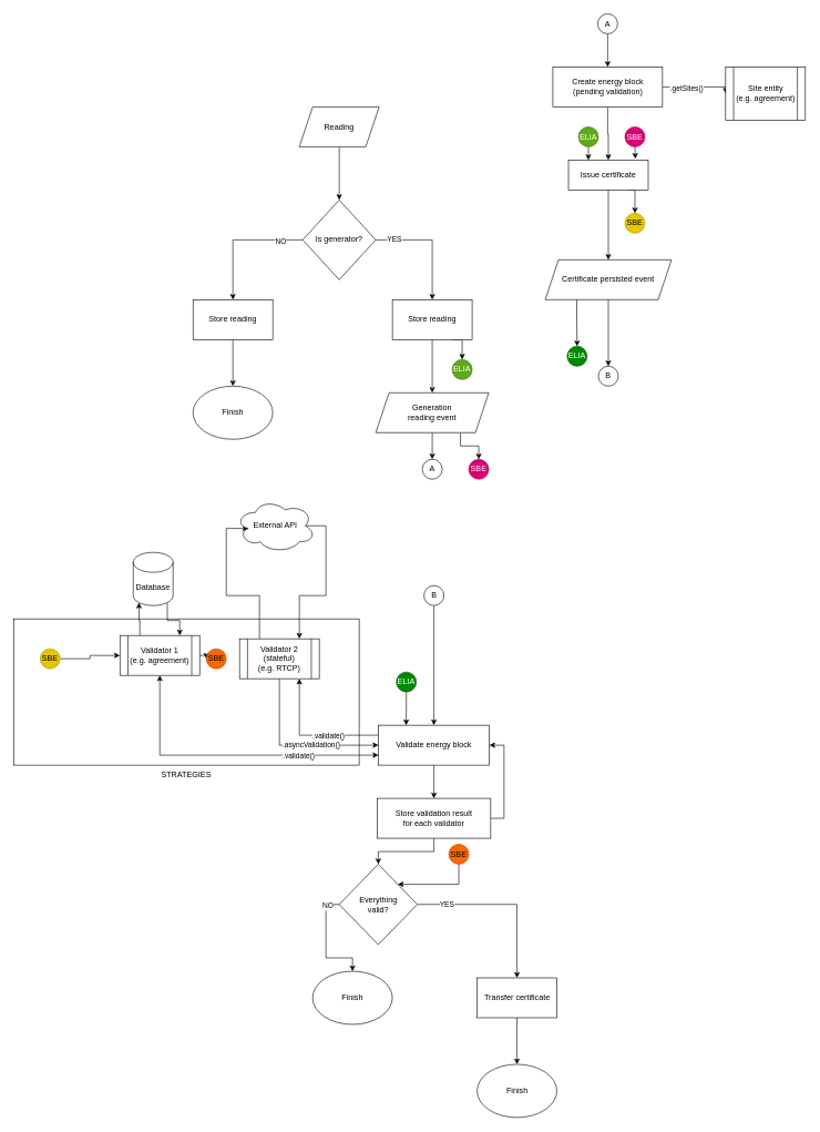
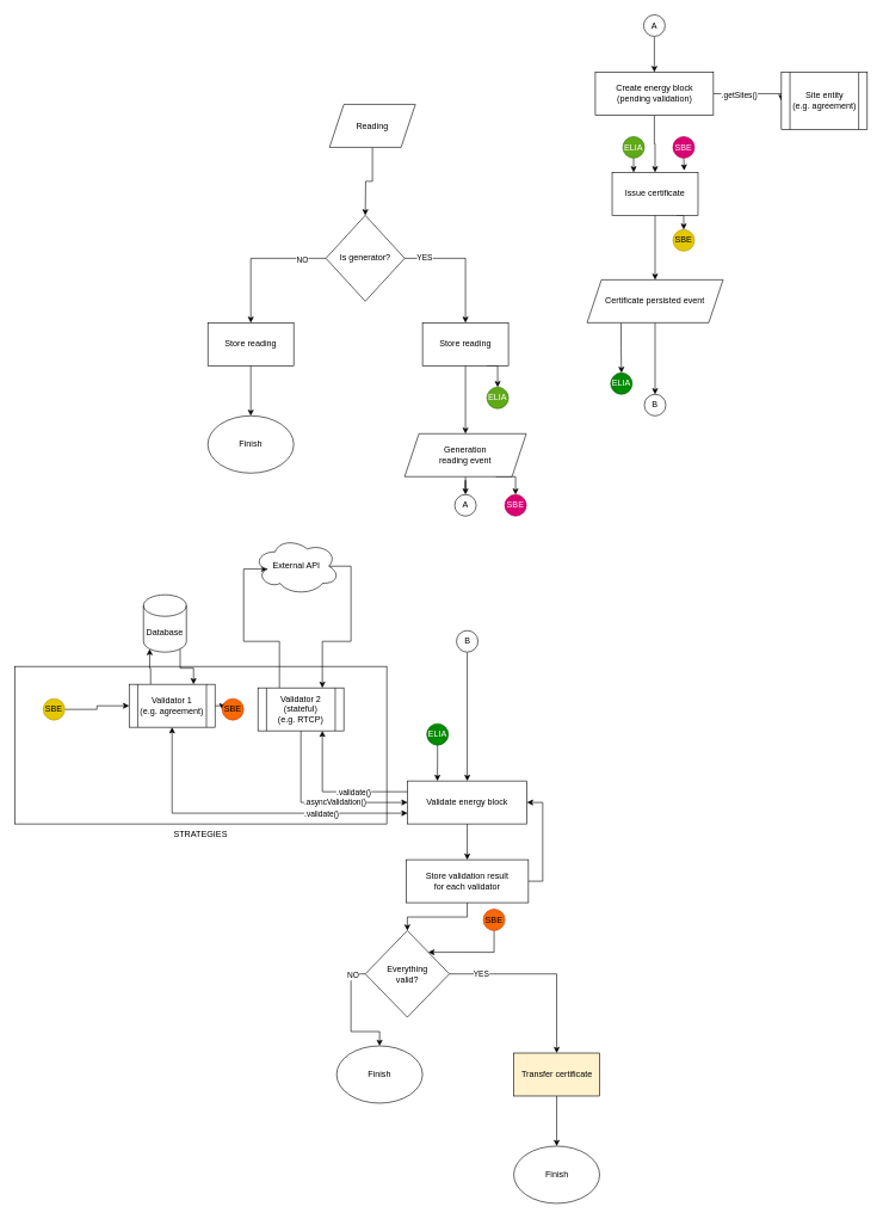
  <mxCell id="0" />
  <mxCell id="1" parent="0" />
  <mxCell id="2" value="STRATEGIES" style="rounded=0;whiteSpace=wrap;html=1;verticalAlign=top;align=center;labelPosition=center;verticalLabelPosition=bottom;" parent="1" vertex="1"><mxGeometry x="20" y="930" width="520" height="220" as="geometry" /></mxCell>
  <mxCell id="3" value="" style="edgeStyle=orthogonalEdgeStyle;rounded=0;orthogonalLoop=1;jettySize=auto;html=1;" parent="1" source="4" edge="1"><mxGeometry relative="1" as="geometry"><mxPoint x="510" y="300" as="targetPoint" /></mxGeometry></mxCell>
- <mxCell id="4" value="Reading" style="shape=parallelogram;perimeter=parallelogramPerimeter;whiteSpace=wrap;html=1;fixedSize=1;" parent="1" vertex="1"><mxGeometry x="450" y="160" width="120" height="60" as="geometry" /></mxCell>
+ <mxCell id="4" value="Reading" style="shape=parallelogram;perimeter=parallelogramPerimeter;whiteSpace=wrap;html=1;fixedSize=1;" parent="1" vertex="1"><mxGeometry x="460" y="145" width="120" height="60" as="geometry" /></mxCell>
  <mxCell id="5" style="edgeStyle=orthogonalEdgeStyle;rounded=0;orthogonalLoop=1;jettySize=auto;html=1;exitX=0;exitY=0.5;exitDx=0;exitDy=0;entryX=0.5;entryY=0;entryDx=0;entryDy=0;" parent="1" source="9" target="11" edge="1"><mxGeometry relative="1" as="geometry" /></mxCell>
  <mxCell id="6" value="NO" style="edgeLabel;html=1;align=center;verticalAlign=middle;resizable=0;points=[];" parent="5" vertex="1" connectable="0"><mxGeometry x="-0.648" y="2" relative="1" as="geometry"><mxPoint as="offset" /></mxGeometry></mxCell>
  <mxCell id="7" style="edgeStyle=orthogonalEdgeStyle;rounded=0;orthogonalLoop=1;jettySize=auto;html=1;exitX=1;exitY=0.5;exitDx=0;exitDy=0;entryX=0.5;entryY=0;entryDx=0;entryDy=0;" parent="1" source="9" target="15" edge="1"><mxGeometry relative="1" as="geometry" /></mxCell>
  <mxCell id="8" value="YES" style="edgeLabel;html=1;align=center;verticalAlign=middle;resizable=0;points=[];" parent="7" vertex="1" connectable="0"><mxGeometry x="-0.695" y="1" relative="1" as="geometry"><mxPoint as="offset" /></mxGeometry></mxCell>
  <mxCell id="9" value="Is generator?" style="rhombus;whiteSpace=wrap;html=1;" parent="1" vertex="1"><mxGeometry x="455" y="300" width="110" height="120" as="geometry" /></mxCell>
  <mxCell id="10" value="" style="edgeStyle=orthogonalEdgeStyle;rounded=0;orthogonalLoop=1;jettySize=auto;html=1;" parent="1" source="11" target="12" edge="1"><mxGeometry relative="1" as="geometry" /></mxCell>
  <mxCell id="11" value="Store reading" style="rounded=0;whiteSpace=wrap;html=1;" parent="1" vertex="1"><mxGeometry x="290" y="450" width="120" height="60" as="geometry" /></mxCell>
  <mxCell id="12" value="Finish" style="ellipse;whiteSpace=wrap;html=1;" parent="1" vertex="1"><mxGeometry x="290" y="580" width="120" height="80" as="geometry" /></mxCell>
  <mxCell id="13" style="edgeStyle=orthogonalEdgeStyle;rounded=0;orthogonalLoop=1;jettySize=auto;html=1;exitX=0.5;exitY=1;exitDx=0;exitDy=0;entryX=0.5;entryY=0;entryDx=0;entryDy=0;" parent="1" source="15" target="18" edge="1"><mxGeometry relative="1" as="geometry"><mxPoint x="650" y="585" as="targetPoint" /></mxGeometry></mxCell>
  <mxCell id="14" style="edgeStyle=orthogonalEdgeStyle;rounded=0;orthogonalLoop=1;jettySize=auto;html=1;exitX=0.75;exitY=1;exitDx=0;exitDy=0;entryX=0.5;entryY=0;entryDx=0;entryDy=0;endArrow=classic;endFill=1;" parent="1" source="15" target="61" edge="1"><mxGeometry relative="1" as="geometry" /></mxCell>
  <mxCell id="15" value="Store reading" style="rounded=0;whiteSpace=wrap;html=1;" parent="1" vertex="1"><mxGeometry x="590" y="450" width="120" height="60" as="geometry" /></mxCell>
  <mxCell id="16" value="" style="edgeStyle=orthogonalEdgeStyle;rounded=0;orthogonalLoop=1;jettySize=auto;html=1;endArrow=classic;endFill=1;" parent="1" source="18" target="19" edge="1"><mxGeometry relative="1" as="geometry" /></mxCell>
  <mxCell id="17" style="edgeStyle=orthogonalEdgeStyle;rounded=0;orthogonalLoop=1;jettySize=auto;html=1;exitX=0.75;exitY=1;exitDx=0;exitDy=0;entryX=0.5;entryY=0;entryDx=0;entryDy=0;endArrow=classic;endFill=1;" parent="1" source="18" target="66" edge="1"><mxGeometry relative="1" as="geometry" /></mxCell>
- <mxCell id="18" value="&lt;span&gt;Generation&lt;/span&gt;&lt;br&gt;&lt;span&gt;reading event&lt;/span&gt;" style="shape=parallelogram;perimeter=parallelogramPerimeter;whiteSpace=wrap;html=1;fixedSize=1;" parent="1" vertex="1"><mxGeometry x="565" y="590" width="170" height="60" as="geometry" /></mxCell>
+ <mxCell id="18" value="&lt;span&gt;Generation&lt;/span&gt;&lt;br&gt;&lt;span&gt;reading event&lt;/span&gt;" style="shape=parallelogram;perimeter=parallelogramPerimeter;whiteSpace=wrap;html=1;fixedSize=1;" parent="1" vertex="1"><mxGeometry x="565" y="605" width="170" height="60" as="geometry" /></mxCell>
  <mxCell id="19" value="A" style="ellipse;whiteSpace=wrap;html=1;" parent="1" vertex="1"><mxGeometry x="635" y="690" width="30" height="30" as="geometry" /></mxCell>
  <mxCell id="20" style="edgeStyle=orthogonalEdgeStyle;rounded=0;orthogonalLoop=1;jettySize=auto;html=1;exitX=0.5;exitY=1;exitDx=0;exitDy=0;entryX=0.5;entryY=0;entryDx=0;entryDy=0;" parent="1" source="21" target="79" edge="1"><mxGeometry relative="1" as="geometry" /></mxCell>
  <mxCell id="21" value="A" style="ellipse;whiteSpace=wrap;html=1;aspect=fixed;" parent="1" vertex="1"><mxGeometry x="899" y="20" width="30" height="30" as="geometry" /></mxCell>
  <mxCell id="22" value="" style="edgeStyle=orthogonalEdgeStyle;rounded=0;orthogonalLoop=1;jettySize=auto;html=1;endArrow=classic;endFill=1;entryX=0.5;entryY=0;entryDx=0;entryDy=0;" parent="1" source="24" target="27" edge="1"><mxGeometry relative="1" as="geometry"><mxPoint x="915" y="360" as="targetPoint" /></mxGeometry></mxCell>
  <mxCell id="23" style="edgeStyle=orthogonalEdgeStyle;rounded=0;orthogonalLoop=1;jettySize=auto;html=1;exitX=0.75;exitY=1;exitDx=0;exitDy=0;entryX=0.5;entryY=0;entryDx=0;entryDy=0;endArrow=classic;endFill=1;" parent="1" source="24" target="69" edge="1"><mxGeometry relative="1" as="geometry" /></mxCell>
- <mxCell id="24" value="Issue certificate" style="rounded=0;whiteSpace=wrap;html=1;" parent="1" vertex="1"><mxGeometry x="855" y="240" width="120" height="45" as="geometry" /></mxCell>
+ <mxCell id="24" value="Issue certificate" style="rounded=0;whiteSpace=wrap;html=1;" parent="1" vertex="1"><mxGeometry x="855" y="240" width="120" height="60" as="geometry" /></mxCell>
  <mxCell id="25" value="" style="edgeStyle=orthogonalEdgeStyle;rounded=0;orthogonalLoop=1;jettySize=auto;html=1;endArrow=classic;endFill=1;" parent="1" source="27" target="28" edge="1"><mxGeometry relative="1" as="geometry" /></mxCell>
  <mxCell id="26" style="edgeStyle=orthogonalEdgeStyle;rounded=0;orthogonalLoop=1;jettySize=auto;html=1;exitX=0.25;exitY=1;exitDx=0;exitDy=0;entryX=0.5;entryY=0;entryDx=0;entryDy=0;endArrow=classic;endFill=1;" parent="1" source="27" target="75" edge="1"><mxGeometry relative="1" as="geometry" /></mxCell>
  <mxCell id="27" value="Certificate persisted event" style="shape=parallelogram;perimeter=parallelogramPerimeter;whiteSpace=wrap;html=1;fixedSize=1;" parent="1" vertex="1"><mxGeometry x="820" y="390" width="190" height="60" as="geometry" /></mxCell>
  <mxCell id="28" value="B" style="ellipse;whiteSpace=wrap;html=1;aspect=fixed;" parent="1" vertex="1"><mxGeometry x="900" y="550" width="30" height="30" as="geometry" /></mxCell>
  <mxCell id="29" style="edgeStyle=orthogonalEdgeStyle;rounded=0;orthogonalLoop=1;jettySize=auto;html=1;exitX=0.5;exitY=1;exitDx=0;exitDy=0;entryX=0.5;entryY=0;entryDx=0;entryDy=0;" parent="1" source="30" target="34" edge="1"><mxGeometry relative="1" as="geometry" /></mxCell>
  <mxCell id="30" value="B" style="ellipse;whiteSpace=wrap;html=1;aspect=fixed;" parent="1" vertex="1"><mxGeometry x="637.5" y="880" width="30" height="30" as="geometry" /></mxCell>
  <mxCell id="31" value="" style="edgeStyle=orthogonalEdgeStyle;rounded=0;orthogonalLoop=1;jettySize=auto;html=1;endArrow=classic;endFill=1;" parent="1" source="34" target="50" edge="1"><mxGeometry relative="1" as="geometry" /></mxCell>
  <mxCell id="32" style="edgeStyle=orthogonalEdgeStyle;rounded=0;orthogonalLoop=1;jettySize=auto;html=1;exitX=0;exitY=0.25;exitDx=0;exitDy=0;entryX=0.75;entryY=1;entryDx=0;entryDy=0;startArrow=none;startFill=0;" parent="1" source="34" target="38" edge="1"><mxGeometry relative="1" as="geometry" /></mxCell>
  <mxCell id="33" value=".validate()" style="edgeLabel;html=1;align=center;verticalAlign=middle;resizable=0;points=[];" parent="32" vertex="1" connectable="0"><mxGeometry x="-0.249" relative="1" as="geometry"><mxPoint x="1" as="offset" /></mxGeometry></mxCell>
  <mxCell id="34" value="Validate energy block" style="rounded=0;whiteSpace=wrap;html=1;" parent="1" vertex="1"><mxGeometry x="569" y="1090" width="167" height="60" as="geometry" /></mxCell>
  <mxCell id="35" style="edgeStyle=orthogonalEdgeStyle;rounded=0;orthogonalLoop=1;jettySize=auto;html=1;exitX=0.5;exitY=1;exitDx=0;exitDy=0;entryX=0;entryY=0.5;entryDx=0;entryDy=0;endArrow=classic;endFill=1;startArrow=none;startFill=0;" parent="1" source="38" target="34" edge="1"><mxGeometry relative="1" as="geometry" /></mxCell>
  <mxCell id="36" value=".asyncValidation()" style="edgeLabel;html=1;align=center;verticalAlign=middle;resizable=0;points=[];" parent="35" vertex="1" connectable="0"><mxGeometry x="0.178" y="2" relative="1" as="geometry"><mxPoint as="offset" /></mxGeometry></mxCell>
  <mxCell id="37" style="edgeStyle=orthogonalEdgeStyle;rounded=0;orthogonalLoop=1;jettySize=auto;html=1;exitX=0.25;exitY=0;exitDx=0;exitDy=0;entryX=0.16;entryY=0.55;entryDx=0;entryDy=0;entryPerimeter=0;endArrow=classic;endFill=1;" parent="1" source="38" target="45" edge="1"><mxGeometry relative="1" as="geometry"><Array as="points"><mxPoint x="390" y="895" /><mxPoint x="340" y="895" /><mxPoint x="340" y="794" /></Array></mxGeometry></mxCell>
  <mxCell id="38" value="Validator 2&lt;br&gt;(stateful)&lt;br&gt;(e.g. RTCP)" style="shape=process;whiteSpace=wrap;html=1;backgroundOutline=1;" parent="1" vertex="1"><mxGeometry x="360" y="960" width="120" height="60" as="geometry" /></mxCell>
  <mxCell id="39" style="edgeStyle=orthogonalEdgeStyle;rounded=0;orthogonalLoop=1;jettySize=auto;html=1;exitX=0.25;exitY=0;exitDx=0;exitDy=0;entryX=0.145;entryY=1;entryDx=0;entryDy=-4.35;entryPerimeter=0;endArrow=classic;endFill=1;" parent="1" source="43" target="47" edge="1"><mxGeometry relative="1" as="geometry" /></mxCell>
  <mxCell id="40" style="edgeStyle=orthogonalEdgeStyle;rounded=0;orthogonalLoop=1;jettySize=auto;html=1;exitX=0.5;exitY=1;exitDx=0;exitDy=0;entryX=0;entryY=0.75;entryDx=0;entryDy=0;endArrow=classic;endFill=1;startArrow=classic;startFill=1;" parent="1" source="43" target="34" edge="1"><mxGeometry relative="1" as="geometry" /></mxCell>
  <mxCell id="41" value=".validate()" style="edgeLabel;html=1;align=center;verticalAlign=middle;resizable=0;points=[];" parent="40" vertex="1" connectable="0"><mxGeometry x="0.459" relative="1" as="geometry"><mxPoint as="offset" /></mxGeometry></mxCell>
  <mxCell id="42" style="edgeStyle=orthogonalEdgeStyle;rounded=0;orthogonalLoop=1;jettySize=auto;html=1;exitX=1;exitY=0.5;exitDx=0;exitDy=0;entryX=0;entryY=0.5;entryDx=0;entryDy=0;endArrow=classic;endFill=1;" parent="1" source="43" target="72" edge="1"><mxGeometry relative="1" as="geometry" /></mxCell>
  <mxCell id="43" value="Validator 1&lt;br&gt;(e.g. agreement)" style="shape=process;whiteSpace=wrap;html=1;backgroundOutline=1;" parent="1" vertex="1"><mxGeometry x="180" y="955" width="120" height="60" as="geometry" /></mxCell>
  <mxCell id="44" style="edgeStyle=orthogonalEdgeStyle;rounded=0;orthogonalLoop=1;jettySize=auto;html=1;exitX=0.875;exitY=0.5;exitDx=0;exitDy=0;exitPerimeter=0;entryX=0.75;entryY=0;entryDx=0;entryDy=0;endArrow=classic;endFill=1;" parent="1" source="45" target="38" edge="1"><mxGeometry relative="1" as="geometry"><Array as="points"><mxPoint x="490" y="790" /><mxPoint x="490" y="895" /><mxPoint x="450" y="895" /></Array></mxGeometry></mxCell>
  <mxCell id="45" value="External API" style="ellipse;shape=cloud;whiteSpace=wrap;html=1;" parent="1" vertex="1"><mxGeometry x="354" y="750" width="120" height="80" as="geometry" /></mxCell>
  <mxCell id="46" style="edgeStyle=orthogonalEdgeStyle;rounded=0;orthogonalLoop=1;jettySize=auto;html=1;exitX=0.855;exitY=1;exitDx=0;exitDy=-4.35;exitPerimeter=0;entryX=0.75;entryY=0;entryDx=0;entryDy=0;endArrow=classic;endFill=1;" parent="1" source="47" target="43" edge="1"><mxGeometry relative="1" as="geometry" /></mxCell>
  <mxCell id="47" value="Database" style="shape=cylinder3;whiteSpace=wrap;html=1;boundedLbl=1;backgroundOutline=1;size=15;" parent="1" vertex="1"><mxGeometry x="200" y="830" width="60" height="80" as="geometry" /></mxCell>
  <mxCell id="48" style="edgeStyle=orthogonalEdgeStyle;rounded=0;orthogonalLoop=1;jettySize=auto;html=1;exitX=0.5;exitY=1;exitDx=0;exitDy=0;entryX=0.5;entryY=0;entryDx=0;entryDy=0;endArrow=classic;endFill=1;" parent="1" source="50" target="56" edge="1"><mxGeometry relative="1" as="geometry" /></mxCell>
  <mxCell id="49" style="edgeStyle=orthogonalEdgeStyle;rounded=0;orthogonalLoop=1;jettySize=auto;html=1;exitX=1;exitY=0.5;exitDx=0;exitDy=0;entryX=1;entryY=0.5;entryDx=0;entryDy=0;" parent="1" source="50" target="34" edge="1"><mxGeometry relative="1" as="geometry" /></mxCell>
  <mxCell id="50" value="Store validation result&lt;br&gt;for each validator" style="rounded=0;whiteSpace=wrap;html=1;" parent="1" vertex="1"><mxGeometry x="567" y="1200" width="171" height="60" as="geometry" /></mxCell>
  <mxCell id="51" style="edgeStyle=orthogonalEdgeStyle;rounded=0;orthogonalLoop=1;jettySize=auto;html=1;exitX=0;exitY=0.5;exitDx=0;exitDy=0;entryX=0.5;entryY=0;entryDx=0;entryDy=0;endArrow=classic;endFill=1;" parent="1" source="56" target="57" edge="1"><mxGeometry relative="1" as="geometry" /></mxCell>
  <mxCell id="52" value="BO" style="edgeLabel;html=1;align=center;verticalAlign=middle;resizable=0;points=[];" parent="51" vertex="1" connectable="0"><mxGeometry x="-0.724" y="2" relative="1" as="geometry"><mxPoint as="offset" /></mxGeometry></mxCell>
  <mxCell id="53" value="NO" style="edgeLabel;html=1;align=center;verticalAlign=middle;resizable=0;points=[];" parent="51" vertex="1" connectable="0"><mxGeometry x="-0.724" y="2" relative="1" as="geometry"><mxPoint as="offset" /></mxGeometry></mxCell>
  <mxCell id="54" style="edgeStyle=orthogonalEdgeStyle;rounded=0;orthogonalLoop=1;jettySize=auto;html=1;exitX=1;exitY=0.5;exitDx=0;exitDy=0;entryX=0.5;entryY=0;entryDx=0;entryDy=0;endArrow=classic;endFill=1;" parent="1" source="56" target="59" edge="1"><mxGeometry relative="1" as="geometry" /></mxCell>
  <mxCell id="55" value="YES" style="edgeLabel;html=1;align=center;verticalAlign=middle;resizable=0;points=[];" parent="54" vertex="1" connectable="0"><mxGeometry x="-0.661" y="1" relative="1" as="geometry"><mxPoint as="offset" /></mxGeometry></mxCell>
  <mxCell id="56" value="Everything&lt;br&gt;valid?" style="rhombus;whiteSpace=wrap;html=1;" parent="1" vertex="1"><mxGeometry x="510" y="1299" width="117.5" height="121" as="geometry" /></mxCell>
  <mxCell id="57" value="Finish" style="ellipse;whiteSpace=wrap;html=1;" parent="1" vertex="1"><mxGeometry x="470" y="1460" width="120" height="80" as="geometry" /></mxCell>
  <mxCell id="58" style="edgeStyle=orthogonalEdgeStyle;rounded=0;orthogonalLoop=1;jettySize=auto;html=1;exitX=0.5;exitY=1;exitDx=0;exitDy=0;entryX=0.5;entryY=0;entryDx=0;entryDy=0;endArrow=classic;endFill=1;" parent="1" source="59" target="60" edge="1"><mxGeometry relative="1" as="geometry" /></mxCell>
- <mxCell id="59" value="Transfer certificate" style="rounded=0;whiteSpace=wrap;html=1;" parent="1" vertex="1"><mxGeometry x="717.5" y="1470" width="120" height="60" as="geometry" /></mxCell>
+ <mxCell id="59" value="Transfer certificate" style="rounded=0;whiteSpace=wrap;html=1;fillColor=#fff2cc;" parent="1" vertex="1"><mxGeometry x="717.5" y="1470" width="120" height="60" as="geometry" /></mxCell>
  <mxCell id="60" value="Finish" style="ellipse;whiteSpace=wrap;html=1;" parent="1" vertex="1"><mxGeometry x="717.5" y="1600" width="120" height="80" as="geometry" /></mxCell>
  <mxCell id="61" value="ELIA" style="ellipse;whiteSpace=wrap;html=1;fillColor=#60a917;strokeColor=#2D7600;fontColor=#ffffff;" parent="1" vertex="1"><mxGeometry x="680" y="540" width="30" height="30" as="geometry" /></mxCell>
  <mxCell id="62" style="edgeStyle=orthogonalEdgeStyle;rounded=0;orthogonalLoop=1;jettySize=auto;html=1;exitX=0.5;exitY=1;exitDx=0;exitDy=0;entryX=0.25;entryY=0;entryDx=0;entryDy=0;endArrow=classic;endFill=1;" parent="1" source="63" target="24" edge="1"><mxGeometry relative="1" as="geometry" /></mxCell>
  <mxCell id="63" value="ELIA" style="ellipse;whiteSpace=wrap;html=1;fillColor=#60a917;strokeColor=#2D7600;fontColor=#ffffff;" parent="1" vertex="1"><mxGeometry x="870" y="190" width="30" height="30" as="geometry" /></mxCell>
  <mxCell id="64" style="edgeStyle=orthogonalEdgeStyle;rounded=0;orthogonalLoop=1;jettySize=auto;html=1;exitX=0.5;exitY=1;exitDx=0;exitDy=0;entryX=0.25;entryY=0;entryDx=0;entryDy=0;" parent="1" source="65" target="34" edge="1"><mxGeometry relative="1" as="geometry" /></mxCell>
  <mxCell id="65" value="ELIA" style="ellipse;whiteSpace=wrap;html=1;fillColor=#008a00;strokeColor=#005700;fontColor=#ffffff;" parent="1" vertex="1"><mxGeometry x="596" y="1010" width="30" height="30" as="geometry" /></mxCell>
  <mxCell id="66" value="SBE" style="ellipse;whiteSpace=wrap;html=1;fillColor=#d80073;strokeColor=#A50040;fontColor=#ffffff;" parent="1" vertex="1"><mxGeometry x="705" y="690" width="30" height="30" as="geometry" /></mxCell>
  <mxCell id="67" style="edgeStyle=orthogonalEdgeStyle;rounded=0;orthogonalLoop=1;jettySize=auto;html=1;exitX=0.5;exitY=1;exitDx=0;exitDy=0;entryX=0.839;entryY=-0.044;entryDx=0;entryDy=0;entryPerimeter=0;endArrow=classic;endFill=1;" parent="1" source="68" target="24" edge="1"><mxGeometry relative="1" as="geometry" /></mxCell>
  <mxCell id="68" value="SBE" style="ellipse;whiteSpace=wrap;html=1;fillColor=#d80073;strokeColor=#A50040;fontColor=#ffffff;" parent="1" vertex="1"><mxGeometry x="940" y="190" width="30" height="30" as="geometry" /></mxCell>
  <mxCell id="69" value="SBE" style="ellipse;whiteSpace=wrap;html=1;fillColor=#e3c800;strokeColor=#B09500;fontColor=#000000;" parent="1" vertex="1"><mxGeometry x="940" y="320" width="30" height="30" as="geometry" /></mxCell>
  <mxCell id="70" style="edgeStyle=orthogonalEdgeStyle;rounded=0;orthogonalLoop=1;jettySize=auto;html=1;exitX=1;exitY=0.5;exitDx=0;exitDy=0;entryX=0;entryY=0.5;entryDx=0;entryDy=0;endArrow=classic;endFill=1;" parent="1" source="71" target="43" edge="1"><mxGeometry relative="1" as="geometry" /></mxCell>
  <mxCell id="71" value="SBE" style="ellipse;whiteSpace=wrap;html=1;fillColor=#e3c800;strokeColor=#B09500;fontColor=#000000;" parent="1" vertex="1"><mxGeometry x="60" y="975" width="30" height="30" as="geometry" /></mxCell>
  <mxCell id="72" value="SBE" style="ellipse;whiteSpace=wrap;html=1;fillColor=#fa6800;strokeColor=#C73500;fontColor=#000000;" parent="1" vertex="1"><mxGeometry x="310" y="975" width="30" height="30" as="geometry" /></mxCell>
  <mxCell id="73" style="edgeStyle=orthogonalEdgeStyle;rounded=0;orthogonalLoop=1;jettySize=auto;html=1;exitX=0.5;exitY=1;exitDx=0;exitDy=0;entryX=1;entryY=0;entryDx=0;entryDy=0;endArrow=classic;endFill=1;" parent="1" source="74" target="56" edge="1"><mxGeometry relative="1" as="geometry" /></mxCell>
  <mxCell id="74" value="SBE" style="ellipse;whiteSpace=wrap;html=1;fillColor=#fa6800;strokeColor=#C73500;fontColor=#000000;" parent="1" vertex="1"><mxGeometry x="675" y="1269" width="30" height="30" as="geometry" /></mxCell>
  <mxCell id="75" value="ELIA" style="ellipse;whiteSpace=wrap;html=1;fillColor=#008a00;strokeColor=#005700;fontColor=#ffffff;" parent="1" vertex="1"><mxGeometry x="853" y="520" width="30" height="30" as="geometry" /></mxCell>
  <mxCell id="76" style="edgeStyle=orthogonalEdgeStyle;rounded=0;orthogonalLoop=1;jettySize=auto;html=1;exitX=1;exitY=0.5;exitDx=0;exitDy=0;entryX=0;entryY=0.5;entryDx=0;entryDy=0;" parent="1" source="79" target="80" edge="1"><mxGeometry relative="1" as="geometry"><Array as="points"><mxPoint x="1041.5" y="130" /><mxPoint x="1041.5" y="130" /></Array></mxGeometry></mxCell>
  <mxCell id="77" value=".getSites()" style="edgeLabel;html=1;align=center;verticalAlign=middle;resizable=0;points=[];" parent="76" vertex="1" connectable="0"><mxGeometry x="-0.311" y="-1" relative="1" as="geometry"><mxPoint as="offset" /></mxGeometry></mxCell>
  <mxCell id="78" style="edgeStyle=orthogonalEdgeStyle;rounded=0;orthogonalLoop=1;jettySize=auto;html=1;exitX=0.5;exitY=1;exitDx=0;exitDy=0;entryX=0.5;entryY=0;entryDx=0;entryDy=0;" parent="1" source="79" target="24" edge="1"><mxGeometry relative="1" as="geometry" /></mxCell>
  <mxCell id="79" value="Create energy block&lt;br&gt;(pending validation)" style="rounded=0;whiteSpace=wrap;html=1;" parent="1" vertex="1"><mxGeometry x="831.5" y="100" width="165" height="60" as="geometry" /></mxCell>
  <mxCell id="80" value="Site entity&lt;br&gt;(e.g. agreement)" style="shape=process;whiteSpace=wrap;html=1;backgroundOutline=1;" parent="1" vertex="1"><mxGeometry x="1091.5" y="100" width="120" height="80" as="geometry" /></mxCell>
